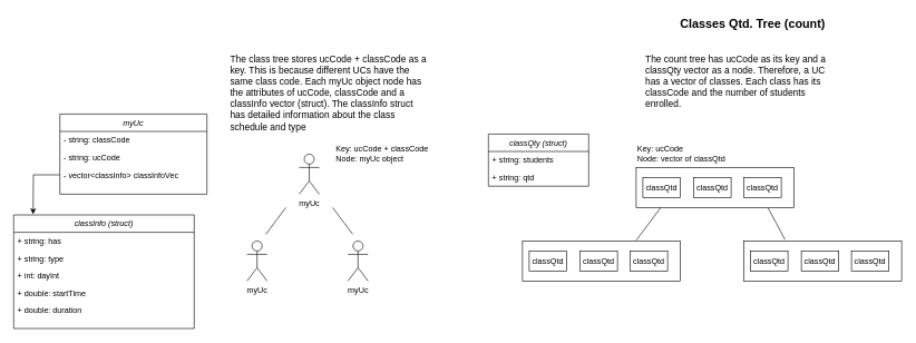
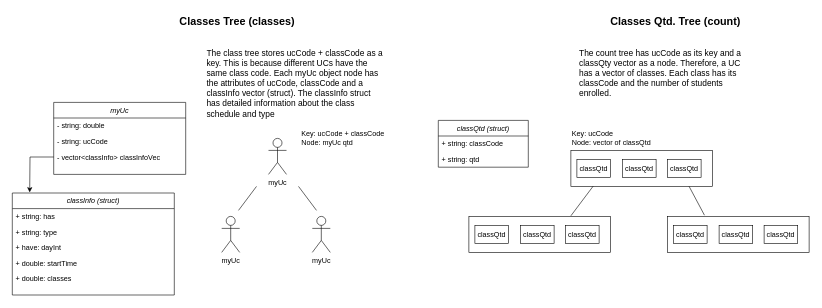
  <mxCell id="0" />
  <mxCell id="1" parent="0" />
  <mxCell id="2" value="myUc" style="swimlane;fontStyle=2;align=center;verticalAlign=top;childLayout=stackLayout;horizontal=1;startSize=26;horizontalStack=0;resizeParent=1;resizeLast=0;collapsible=1;marginBottom=0;rounded=0;shadow=0;strokeWidth=1;" vertex="1" parent="1"><mxGeometry x="89" y="170" width="220" height="120" as="geometry"><mxRectangle x="230" y="140" width="160" height="26" as="alternateBounds" /></mxGeometry></mxCell>
- <mxCell id="3" value="- string: classCode" style="text;align=left;verticalAlign=top;spacingLeft=4;spacingRight=4;overflow=hidden;rotatable=0;points=[[0,0.5],[1,0.5]];portConstraint=eastwest;" vertex="1" parent="2"><mxGeometry y="26" width="220" height="26" as="geometry" /></mxCell>
+ <mxCell id="3" value="- string: double" style="text;align=left;verticalAlign=top;spacingLeft=4;spacingRight=4;overflow=hidden;rotatable=0;points=[[0,0.5],[1,0.5]];portConstraint=eastwest;" vertex="1" parent="2"><mxGeometry y="26" width="220" height="26" as="geometry" /></mxCell>
  <mxCell id="4" value="- string: ucCode" style="text;align=left;verticalAlign=top;spacingLeft=4;spacingRight=4;overflow=hidden;rotatable=0;points=[[0,0.5],[1,0.5]];portConstraint=eastwest;rounded=0;shadow=0;html=0;" vertex="1" parent="2"><mxGeometry y="52" width="220" height="26" as="geometry" /></mxCell>
  <mxCell id="5" style="edgeStyle=orthogonalEdgeStyle;rounded=0;orthogonalLoop=1;jettySize=auto;html=1;exitX=0;exitY=0.5;exitDx=0;exitDy=0;" edge="1" parent="2" source="6"><mxGeometry relative="1" as="geometry"><mxPoint x="-40" y="150" as="targetPoint" /></mxGeometry></mxCell>
  <mxCell id="6" value="- vector&lt;classInfo&gt; classInfoVec" style="text;align=left;verticalAlign=top;spacingLeft=4;spacingRight=4;overflow=hidden;rotatable=0;points=[[0,0.5],[1,0.5]];portConstraint=eastwest;rounded=0;shadow=0;html=0;" vertex="1" parent="2"><mxGeometry y="78" width="220" height="26" as="geometry" /></mxCell>
  <mxCell id="7" value="classInfo (struct)" style="swimlane;fontStyle=2;align=center;verticalAlign=top;childLayout=stackLayout;horizontal=1;startSize=26;horizontalStack=0;resizeParent=1;resizeLast=0;collapsible=1;marginBottom=0;rounded=0;shadow=0;strokeWidth=1;" vertex="1" parent="1"><mxGeometry x="20" y="321" width="270" height="170" as="geometry"><mxRectangle x="230" y="140" width="160" height="26" as="alternateBounds" /></mxGeometry></mxCell>
  <mxCell id="8" value="+ string: has" style="text;align=left;verticalAlign=top;spacingLeft=4;spacingRight=4;overflow=hidden;rotatable=0;points=[[0,0.5],[1,0.5]];portConstraint=eastwest;" vertex="1" parent="7"><mxGeometry y="26" width="270" height="26" as="geometry" /></mxCell>
  <mxCell id="9" value="+ string: type" style="text;align=left;verticalAlign=top;spacingLeft=4;spacingRight=4;overflow=hidden;rotatable=0;points=[[0,0.5],[1,0.5]];portConstraint=eastwest;rounded=0;shadow=0;html=0;" vertex="1" parent="7"><mxGeometry y="52" width="270" height="26" as="geometry" /></mxCell>
- <mxCell id="10" value="+ int: dayInt" style="text;align=left;verticalAlign=top;spacingLeft=4;spacingRight=4;overflow=hidden;rotatable=0;points=[[0,0.5],[1,0.5]];portConstraint=eastwest;rounded=0;shadow=0;html=0;" vertex="1" parent="7"><mxGeometry y="78" width="270" height="26" as="geometry" /></mxCell>
+ <mxCell id="10" value="+ have: dayInt" style="text;align=left;verticalAlign=top;spacingLeft=4;spacingRight=4;overflow=hidden;rotatable=0;points=[[0,0.5],[1,0.5]];portConstraint=eastwest;rounded=0;shadow=0;html=0;" vertex="1" parent="7"><mxGeometry y="78" width="270" height="26" as="geometry" /></mxCell>
  <mxCell id="11" value="+ double: startTime" style="text;align=left;verticalAlign=top;spacingLeft=4;spacingRight=4;overflow=hidden;rotatable=0;points=[[0,0.5],[1,0.5]];portConstraint=eastwest;rounded=0;shadow=0;html=0;" vertex="1" parent="7"><mxGeometry y="104" width="270" height="26" as="geometry" /></mxCell>
- <mxCell id="12" value="+ double: duration" style="text;align=left;verticalAlign=top;spacingLeft=4;spacingRight=4;overflow=hidden;rotatable=0;points=[[0,0.5],[1,0.5]];portConstraint=eastwest;rounded=0;shadow=0;html=0;" vertex="1" parent="7"><mxGeometry y="130" width="270" height="26" as="geometry" /></mxCell>
+ <mxCell id="12" value="+ double: classes" style="text;align=left;verticalAlign=top;spacingLeft=4;spacingRight=4;overflow=hidden;rotatable=0;points=[[0,0.5],[1,0.5]];portConstraint=eastwest;rounded=0;shadow=0;html=0;" vertex="1" parent="7"><mxGeometry y="130" width="270" height="26" as="geometry" /></mxCell>
  <mxCell id="13" value="myUc" style="shape=umlActor;verticalLabelPosition=bottom;verticalAlign=top;html=1;outlineConnect=0;" vertex="1" parent="1"><mxGeometry x="369" y="360" width="30" height="60" as="geometry" /></mxCell>
  <mxCell id="14" value="myUc" style="shape=umlActor;verticalLabelPosition=bottom;verticalAlign=top;html=1;outlineConnect=0;" vertex="1" parent="1"><mxGeometry x="447" y="230" width="30" height="60" as="geometry" /></mxCell>
  <mxCell id="15" value="myUc" style="shape=umlActor;verticalLabelPosition=bottom;verticalAlign=top;html=1;outlineConnect=0;" vertex="1" parent="1"><mxGeometry x="520" y="360" width="30" height="60" as="geometry" /></mxCell>
  <mxCell id="16" value="" style="endArrow=none;html=1;rounded=0;" edge="1" parent="1"><mxGeometry width="50" height="50" relative="1" as="geometry"><mxPoint x="397" y="350" as="sourcePoint" /><mxPoint x="427" y="310" as="targetPoint" /></mxGeometry></mxCell>
  <mxCell id="17" value="" style="endArrow=none;html=1;rounded=0;" edge="1" parent="1"><mxGeometry width="50" height="50" relative="1" as="geometry"><mxPoint x="527" y="350" as="sourcePoint" /><mxPoint x="497" y="310" as="targetPoint" /></mxGeometry></mxCell>
  <mxCell id="18" value="&lt;font style=&quot;font-size: 14px;&quot;&gt;The class tree stores ucCode + classCode as a key. This is because different UCs have the same class code. Each myUc object node has the attributes of ucCode, classCode and a classInfo vector (struct). The classInfo struct has detailed information about the class schedule and type&lt;/font&gt;" style="text;html=1;strokeColor=none;fillColor=none;spacing=5;spacingTop=-20;whiteSpace=wrap;overflow=hidden;rounded=0;" vertex="1" parent="1"><mxGeometry x="339" y="90" width="302" height="129" as="geometry" /></mxCell>
+ <mxCell id="19" value="&lt;font style=&quot;font-size: 18px;&quot;&gt;&lt;b&gt;Classes Tree (classes)&lt;br&gt;&lt;/b&gt;&lt;/font&gt;" style="text;html=1;strokeColor=none;fillColor=none;align=center;verticalAlign=middle;whiteSpace=wrap;rounded=0;" vertex="1" parent="1"><mxGeometry x="290" y="20" width="210" height="30" as="geometry" /></mxCell>
  <mxCell id="20" value="&lt;font style=&quot;font-size: 14px;&quot;&gt;The count tree has ucCode as its key and a classQty vector as a node. Therefore, a UC has a vector of classes. Each class has its classCode and the number of students enrolled.&lt;/font&gt;" style="text;html=1;strokeColor=none;fillColor=none;spacing=5;spacingTop=-20;whiteSpace=wrap;overflow=hidden;rounded=0;" vertex="1" parent="1"><mxGeometry x="960" y="90" width="302" height="129" as="geometry" /></mxCell>
  <mxCell id="21" value="&lt;font style=&quot;font-size: 18px;&quot;&gt;&lt;b&gt;Classes Qtd. Tree (count)&lt;br&gt;&lt;/b&gt;&lt;/font&gt;" style="text;html=1;strokeColor=none;fillColor=none;align=center;verticalAlign=middle;whiteSpace=wrap;rounded=0;" vertex="1" parent="1"><mxGeometry x="1001" y="20" width="249" height="30" as="geometry" /></mxCell>
- <mxCell id="22" value="classQty (struct)" style="swimlane;fontStyle=2;align=center;verticalAlign=top;childLayout=stackLayout;horizontal=1;startSize=26;horizontalStack=0;resizeParent=1;resizeLast=0;collapsible=1;marginBottom=0;rounded=0;shadow=0;strokeWidth=1;" vertex="1" parent="1"><mxGeometry x="730" y="200" width="150" height="78" as="geometry"><mxRectangle x="230" y="140" width="160" height="26" as="alternateBounds" /></mxGeometry></mxCell>
- <mxCell id="23" value="+ string: students" style="text;align=left;verticalAlign=top;spacingLeft=4;spacingRight=4;overflow=hidden;rotatable=0;points=[[0,0.5],[1,0.5]];portConstraint=eastwest;" vertex="1" parent="22"><mxGeometry y="26" width="150" height="26" as="geometry" /></mxCell>
+ <mxCell id="22" value="classQtd (struct)" style="swimlane;fontStyle=2;align=center;verticalAlign=top;childLayout=stackLayout;horizontal=1;startSize=26;horizontalStack=0;resizeParent=1;resizeLast=0;collapsible=1;marginBottom=0;rounded=0;shadow=0;strokeWidth=1;" vertex="1" parent="1"><mxGeometry x="730" y="200" width="150" height="78" as="geometry"><mxRectangle x="230" y="140" width="160" height="26" as="alternateBounds" /></mxGeometry></mxCell>
+ <mxCell id="23" value="+ string: classCode" style="text;align=left;verticalAlign=top;spacingLeft=4;spacingRight=4;overflow=hidden;rotatable=0;points=[[0,0.5],[1,0.5]];portConstraint=eastwest;" vertex="1" parent="22"><mxGeometry y="26" width="150" height="26" as="geometry" /></mxCell>
  <mxCell id="24" value="+ string: qtd" style="text;align=left;verticalAlign=top;spacingLeft=4;spacingRight=4;overflow=hidden;rotatable=0;points=[[0,0.5],[1,0.5]];portConstraint=eastwest;rounded=0;shadow=0;html=0;" vertex="1" parent="22"><mxGeometry y="52" width="150" height="26" as="geometry" /></mxCell>
  <mxCell id="25" style="edgeStyle=orthogonalEdgeStyle;rounded=0;orthogonalLoop=1;jettySize=auto;html=1;exitX=1;exitY=0.5;exitDx=0;exitDy=0;" edge="1" parent="22" source="24" target="24"><mxGeometry relative="1" as="geometry" /></mxCell>
  <mxCell id="26" value="" style="rounded=0;whiteSpace=wrap;html=1;" vertex="1" parent="1"><mxGeometry x="951" y="250" width="236" height="60" as="geometry" /></mxCell>
  <mxCell id="27" value="classQtd" style="rounded=0;whiteSpace=wrap;html=1;" vertex="1" parent="1"><mxGeometry x="961" y="265" width="56" height="30" as="geometry" /></mxCell>
  <mxCell id="28" value="classQtd" style="rounded=0;whiteSpace=wrap;html=1;" vertex="1" parent="1"><mxGeometry x="1037" y="265" width="56" height="30" as="geometry" /></mxCell>
  <mxCell id="29" value="classQtd" style="rounded=0;whiteSpace=wrap;html=1;" vertex="1" parent="1"><mxGeometry x="1112" y="265" width="56" height="30" as="geometry" /></mxCell>
  <mxCell id="30" value="" style="rounded=0;whiteSpace=wrap;html=1;" vertex="1" parent="1"><mxGeometry x="781" y="360" width="236" height="60" as="geometry" /></mxCell>
  <mxCell id="31" value="classQtd" style="rounded=0;whiteSpace=wrap;html=1;" vertex="1" parent="1"><mxGeometry x="791" y="375" width="56" height="30" as="geometry" /></mxCell>
  <mxCell id="32" value="classQtd" style="rounded=0;whiteSpace=wrap;html=1;" vertex="1" parent="1"><mxGeometry x="867" y="375" width="56" height="30" as="geometry" /></mxCell>
  <mxCell id="33" value="classQtd" style="rounded=0;whiteSpace=wrap;html=1;" vertex="1" parent="1"><mxGeometry x="942" y="375" width="56" height="30" as="geometry" /></mxCell>
  <mxCell id="34" value="" style="rounded=0;whiteSpace=wrap;html=1;" vertex="1" parent="1"><mxGeometry x="1112" y="360" width="236" height="60" as="geometry" /></mxCell>
  <mxCell id="35" value="classQtd" style="rounded=0;whiteSpace=wrap;html=1;" vertex="1" parent="1"><mxGeometry x="1122" y="375" width="56" height="30" as="geometry" /></mxCell>
  <mxCell id="36" value="classQtd" style="rounded=0;whiteSpace=wrap;html=1;" vertex="1" parent="1"><mxGeometry x="1198" y="375" width="56" height="30" as="geometry" /></mxCell>
  <mxCell id="37" value="classQtd" style="rounded=0;whiteSpace=wrap;html=1;" vertex="1" parent="1"><mxGeometry x="1273" y="375" width="56" height="30" as="geometry" /></mxCell>
  <mxCell id="38" value="" style="endArrow=none;html=1;rounded=0;entryX=0.157;entryY=1.028;entryDx=0;entryDy=0;entryPerimeter=0;" edge="1" parent="1"><mxGeometry width="50" height="50" relative="1" as="geometry"><mxPoint x="951" y="359" as="sourcePoint" /><mxPoint x="988.052" y="309.68" as="targetPoint" /></mxGeometry></mxCell>
  <mxCell id="39" value="" style="endArrow=none;html=1;rounded=0;exitX=0.261;exitY=-0.033;exitDx=0;exitDy=0;exitPerimeter=0;" edge="1" parent="1" source="34"><mxGeometry width="50" height="50" relative="1" as="geometry"><mxPoint x="1178" y="350" as="sourcePoint" /><mxPoint x="1148" y="310" as="targetPoint" /></mxGeometry></mxCell>
  <mxCell id="40" value="&lt;div align=&quot;left&quot;&gt;Key: ucCode&amp;nbsp;&lt;/div&gt;&lt;div align=&quot;left&quot;&gt;Node: vector of classQtd&lt;/div&gt;" style="text;html=1;strokeColor=none;fillColor=none;align=left;verticalAlign=middle;whiteSpace=wrap;rounded=0;" vertex="1" parent="1"><mxGeometry x="951" y="215" width="229" height="30" as="geometry" /></mxCell>
- <mxCell id="41" value="&lt;div align=&quot;left&quot;&gt;Key: ucCode + classCode &lt;br&gt;&lt;/div&gt;&lt;div align=&quot;left&quot;&gt;Node: myUc object&lt;br&gt;&lt;/div&gt;" style="text;html=1;strokeColor=none;fillColor=none;align=left;verticalAlign=middle;whiteSpace=wrap;rounded=0;" vertex="1" parent="1"><mxGeometry x="500" y="215" width="160" height="30" as="geometry" /></mxCell>
+ <mxCell id="41" value="&lt;div align=&quot;left&quot;&gt;Key: ucCode + classCode &lt;br&gt;&lt;/div&gt;&lt;div align=&quot;left&quot;&gt;Node: myUc qtd&lt;br&gt;&lt;/div&gt;" style="text;html=1;strokeColor=none;fillColor=none;align=left;verticalAlign=middle;whiteSpace=wrap;rounded=0;" vertex="1" parent="1"><mxGeometry x="500" y="215" width="160" height="30" as="geometry" /></mxCell>
